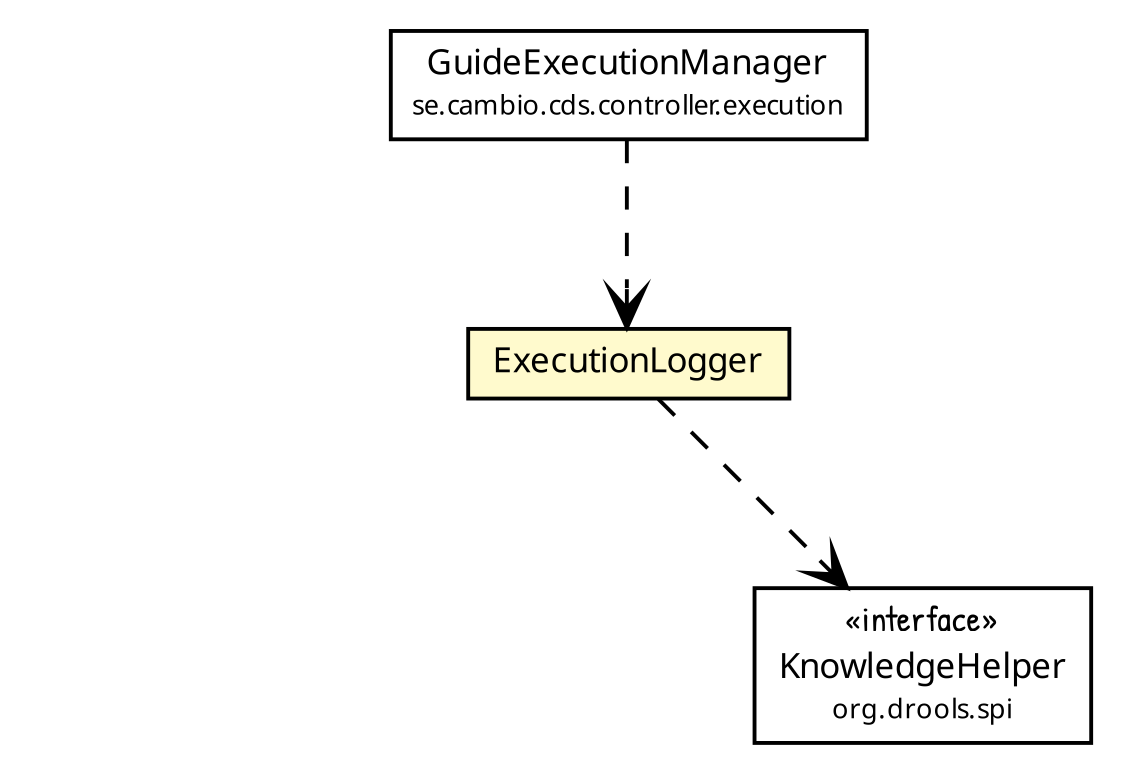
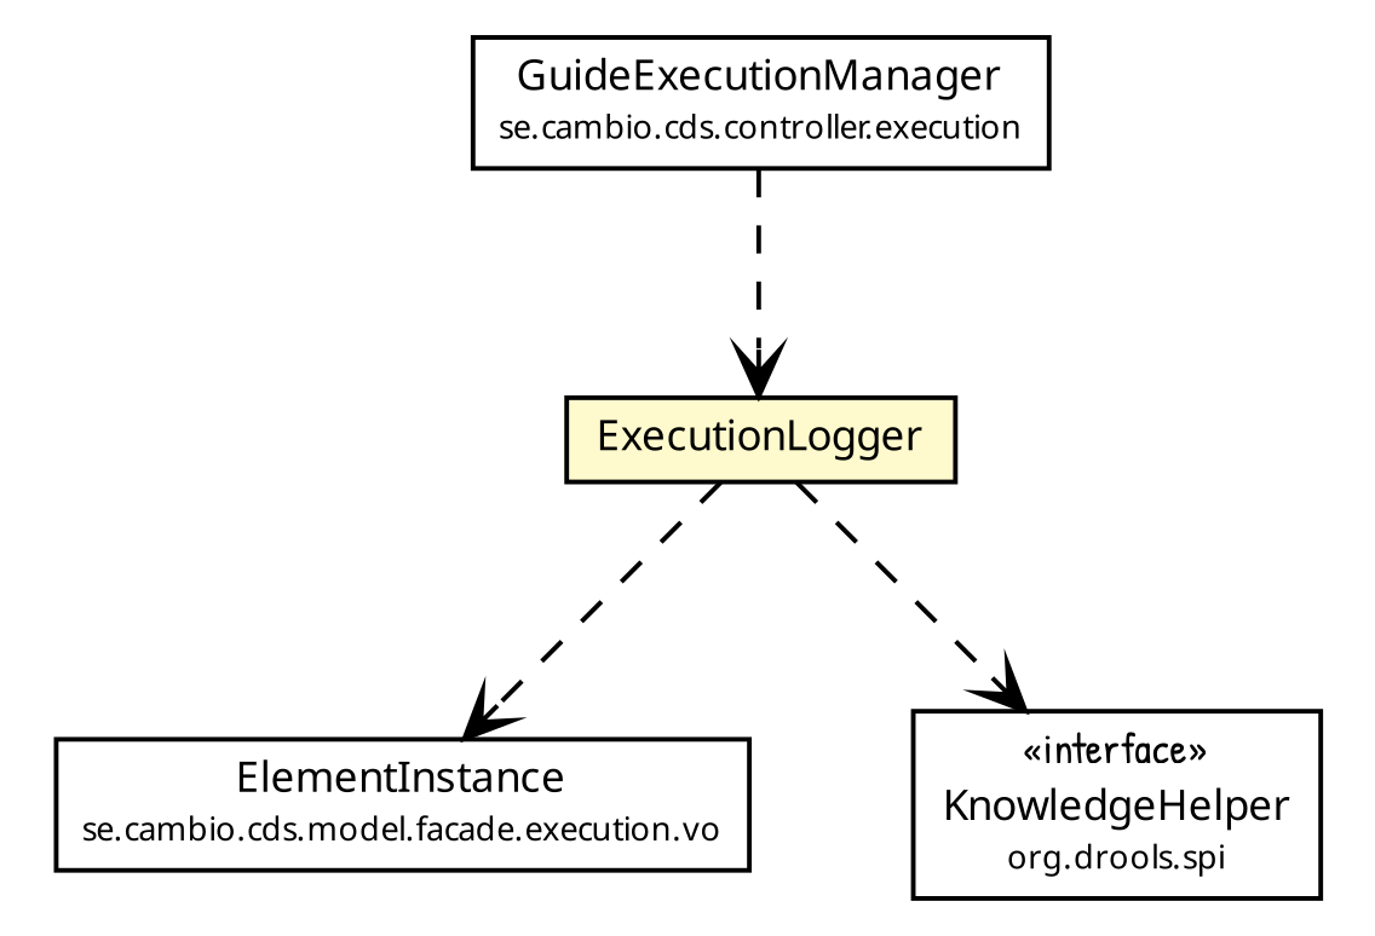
  digraph {
    fontname="Patrick Hand"
    nodesep=0.25
    ranksep=0.5
    node [fontcolor=black fontname="Patrick Hand" fontsize=9.0 shape=plaintext]
    edge [arrowhead=open color=black fontcolor=black fontname="Patrick Hand" fontsize=10.0 headport=p labelfontname="Trebuchet MS" labelfontsize=10 style=dashed tailport=p]
    n1 [label=<<table title="se.cambio.cds.util.ExecutionLogger" border="0" cellborder="1" cellspacing="0" cellpadding="2" port="p" bgcolor="lemonChiffon" href="./ExecutionLogger.html"> 		<tr><td><table border="0" cellspacing="0" cellpadding="1"> <tr><td align="center" balign="center"><font face="Trebuchet MS"> ExecutionLogger </font></td></tr> 		</table></td></tr> 		</table>>]
+   n2 [label=<<table title="se.cambio.cds.model.facade.execution.vo.ElementInstance" border="0" cellborder="1" cellspacing="0" cellpadding="2" port="p" href="../model/facade/execution/vo/ElementInstance.html"> 		<tr><td><table border="0" cellspacing="0" cellpadding="1"> <tr><td align="center" balign="center"><font face="Trebuchet MS"> ElementInstance </font></td></tr> <tr><td align="center" balign="center"><font face="Trebuchet MS" point-size="7.0"> se.cambio.cds.model.facade.execution.vo </font></td></tr> 		</table></td></tr> 		</table>>]
    n3 [label=<<table title="org.drools.spi.KnowledgeHelper" border="0" cellborder="1" cellspacing="0" cellpadding="2" port="p" href="http://java.sun.com/j2se/1.4.2/docs/api/org/drools/spi/KnowledgeHelper.html"> 		<tr><td><table border="0" cellspacing="0" cellpadding="1"> <tr><td align="center" balign="center"> &#171;interface&#187; </td></tr> <tr><td align="center" balign="center"><font face="Trebuchet MS"> KnowledgeHelper </font></td></tr> <tr><td align="center" balign="center"><font face="Trebuchet MS" point-size="7.0"> org.drools.spi </font></td></tr> 		</table></td></tr> 		</table>>]
    n4 [label=<<table title="se.cambio.cds.controller.execution.GuideExecutionManager" border="0" cellborder="1" cellspacing="0" cellpadding="2" port="p" href="../controller/execution/GuideExecutionManager.html"> 		<tr><td><table border="0" cellspacing="0" cellpadding="1"> <tr><td align="center" balign="center"><font face="Trebuchet MS"> GuideExecutionManager </font></td></tr> <tr><td align="center" balign="center"><font face="Trebuchet MS" point-size="7.0"> se.cambio.cds.controller.execution </font></td></tr> 		</table></td></tr> 		</table>>]
+   n1 -> n2
    n1 -> n3
    n4 -> n1
  }
